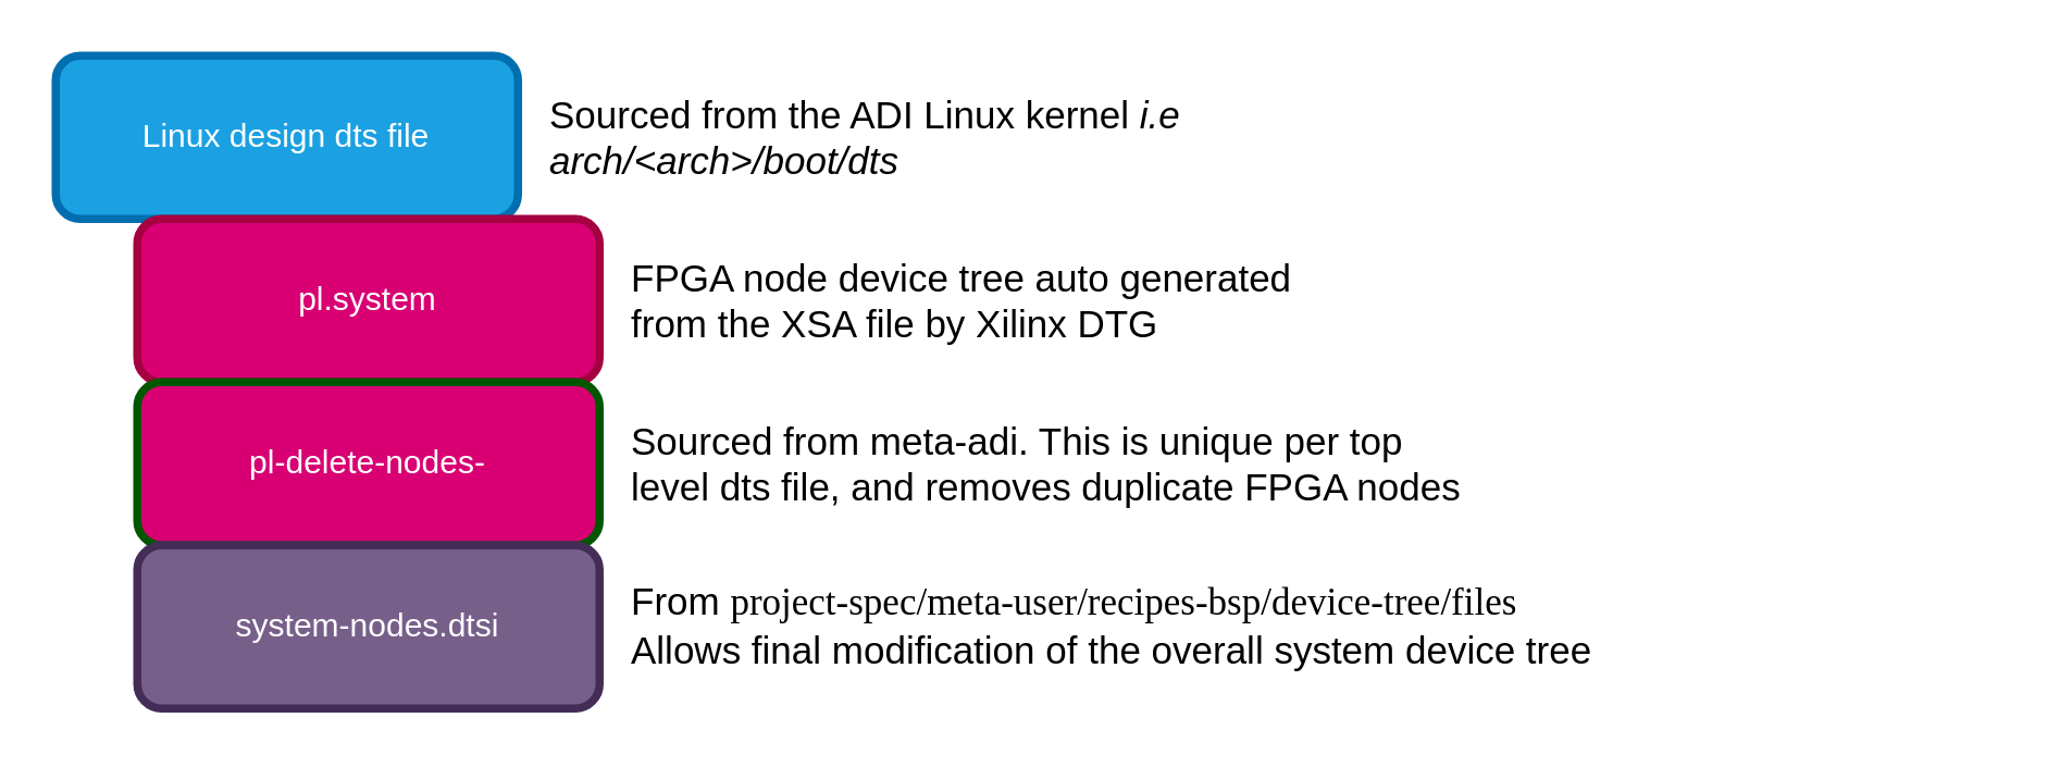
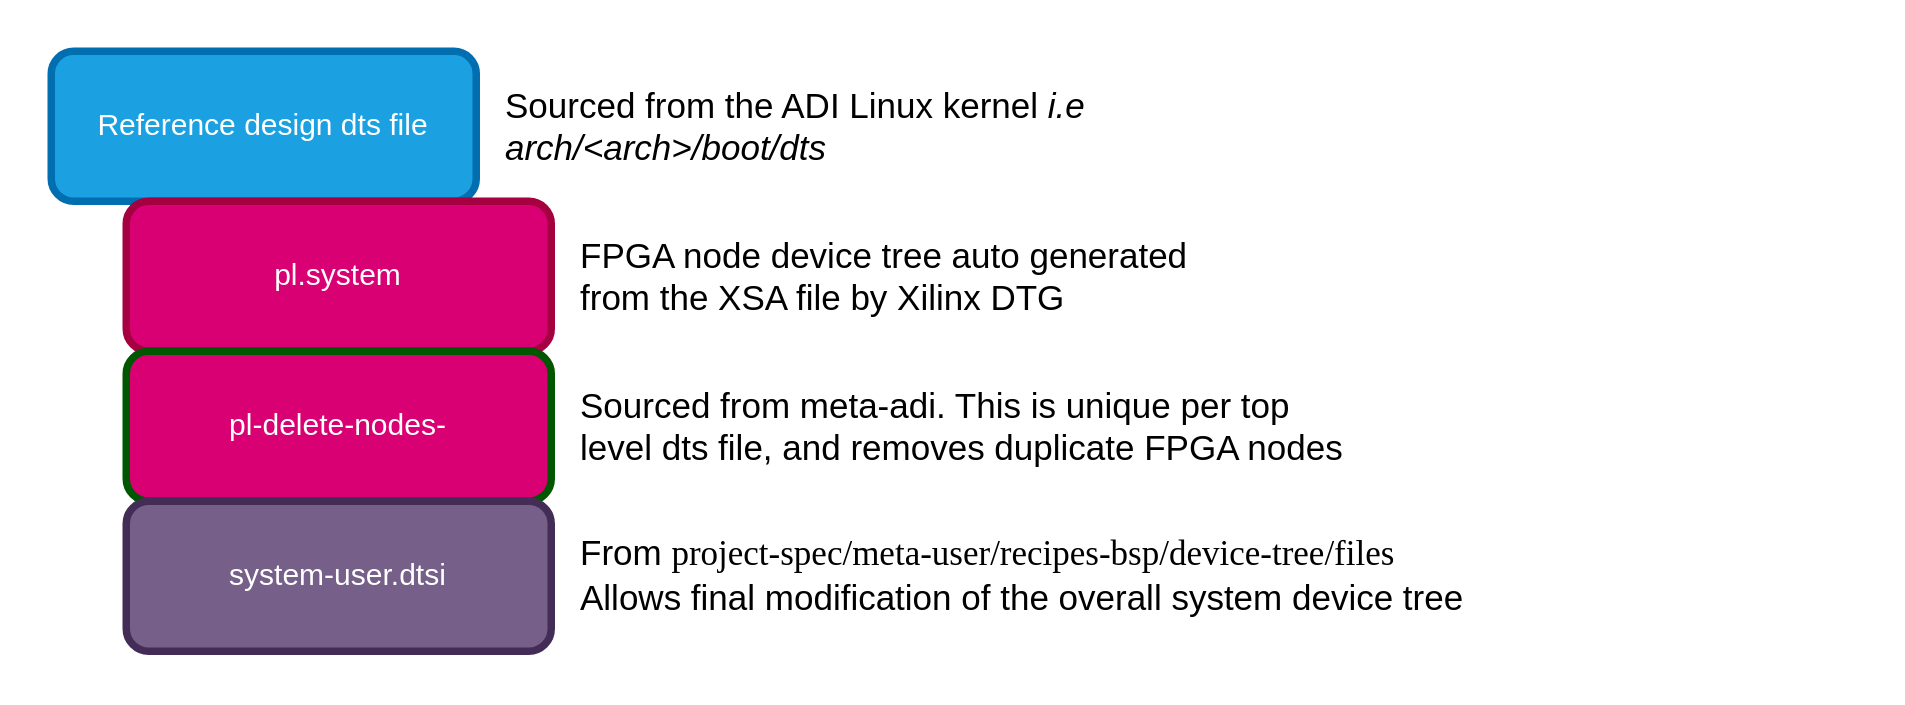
  <mxCell id="0" />
  <mxCell id="1" parent="0" />
- <mxCell id="2" value="Linux design dts file" style="rounded=1;whiteSpace=wrap;html=1;fillColor=#1ba1e2;fontColor=#ffffff;strokeColor=#006EAF;strokeWidth=3;" vertex="1" parent="1"><mxGeometry x="20" y="20" width="170" height="60" as="geometry" /></mxCell>
+ <mxCell id="2" value="Reference design dts file" style="rounded=1;whiteSpace=wrap;html=1;fillColor=#1ba1e2;fontColor=#ffffff;strokeColor=#006EAF;strokeWidth=3;" vertex="1" parent="1"><mxGeometry x="20" y="20" width="170" height="60" as="geometry" /></mxCell>
  <mxCell id="3" value="pl.system" style="rounded=1;whiteSpace=wrap;html=1;fillColor=#d80073;fontColor=#ffffff;strokeColor=#A50040;strokeWidth=3;" vertex="1" parent="1"><mxGeometry x="50" y="80" width="170" height="60" as="geometry" /></mxCell>
  <mxCell id="4" value="pl-delete-nodes-" style="rounded=1;whiteSpace=wrap;html=1;fillColor=#d80073;fontColor=#ffffff;strokeColor=#005700;strokeWidth=3;" vertex="1" parent="1"><mxGeometry x="50" y="140" width="170" height="60" as="geometry" /></mxCell>
- <mxCell id="5" value="system-nodes.dtsi" style="rounded=1;whiteSpace=wrap;html=1;fillColor=#76608a;fontColor=#ffffff;strokeColor=#432D57;strokeWidth=3;" vertex="1" parent="1"><mxGeometry x="50" y="200" width="170" height="60" as="geometry" /></mxCell>
+ <mxCell id="5" value="system-user.dtsi" style="rounded=1;whiteSpace=wrap;html=1;fillColor=#76608a;fontColor=#ffffff;strokeColor=#432D57;strokeWidth=3;" vertex="1" parent="1"><mxGeometry x="50" y="200" width="170" height="60" as="geometry" /></mxCell>
  <mxCell id="6" value="Sourced from the ADI Linux kernel &lt;i&gt;i.e arch/&amp;lt;arch&amp;gt;/boot/dts&lt;/i&gt;" style="text;html=1;align=left;verticalAlign=middle;whiteSpace=wrap;rounded=0;fontSize=14;" vertex="1" parent="1"><mxGeometry x="200" y="35" width="320" height="30" as="geometry" /></mxCell>
  <mxCell id="7" value="FPGA node device tree auto generated from the XSA file by Xilinx DTG" style="text;html=1;align=left;verticalAlign=middle;whiteSpace=wrap;rounded=0;fontSize=14;" vertex="1" parent="1"><mxGeometry x="230" y="95" width="250" height="30" as="geometry" /></mxCell>
  <mxCell id="8" value="Sourced from meta-adi. This is unique per top level dts file, and removes duplicate FPGA nodes" style="text;html=1;align=left;verticalAlign=middle;whiteSpace=wrap;rounded=0;fontSize=14;" vertex="1" parent="1"><mxGeometry x="230" y="155" width="310" height="30" as="geometry" /></mxCell>
  <mxCell id="9" value="From &lt;font face=&quot;Lucida Console&quot;&gt;project-spec/meta-user/recipes-bsp/device-tree/files&lt;/font&gt;&lt;div&gt;&lt;font face=&quot;Helvetica&quot;&gt;Allows final modification of the overall system device tree&lt;/font&gt;&lt;/div&gt;" style="text;html=1;align=left;verticalAlign=middle;whiteSpace=wrap;rounded=0;fontSize=14;" vertex="1" parent="1"><mxGeometry x="230" y="215" width="510" height="30" as="geometry" /></mxCell>
